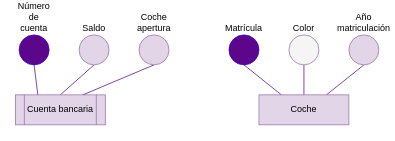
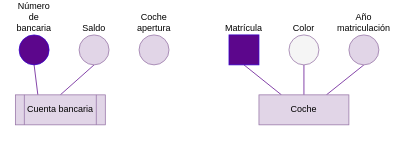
  <mxCell id="0" />
  <mxCell id="1" parent="0" />
  <mxCell id="2" style="edgeStyle=none;html=1;exitX=0.25;exitY=0;exitDx=0;exitDy=0;entryX=0.5;entryY=1;entryDx=0;entryDy=0;strokeColor=#5C068C;endArrow=none;endFill=0;" edge="1" parent="1" source="5" target="13"><mxGeometry relative="1" as="geometry" /></mxCell>
  <mxCell id="3" style="edgeStyle=none;html=1;exitX=0.5;exitY=0;exitDx=0;exitDy=0;entryX=0.5;entryY=1;entryDx=0;entryDy=0;strokeColor=#5C068C;endArrow=none;endFill=0;" edge="1" parent="1" source="5" target="14"><mxGeometry relative="1" as="geometry" /></mxCell>
  <mxCell id="4" style="edgeStyle=none;html=1;exitX=0.75;exitY=0;exitDx=0;exitDy=0;entryX=0.5;entryY=1;entryDx=0;entryDy=0;strokeColor=#5C068C;endArrow=none;endFill=0;" edge="1" parent="1" source="5" target="15"><mxGeometry relative="1" as="geometry" /></mxCell>
  <mxCell id="5" value="Coche" style="rounded=0;whiteSpace=wrap;html=1;fillColor=#e1d5e7;strokeColor=#9673a6;" parent="1" vertex="1"><mxGeometry x="345" y="100" width="120" height="40" as="geometry" /></mxCell>
  <mxCell id="6" style="edgeStyle=none;html=1;exitX=0.25;exitY=0;exitDx=0;exitDy=0;entryX=0.5;entryY=1;entryDx=0;entryDy=0;strokeColor=#5C068C;endArrow=none;endFill=0;" edge="1" parent="1" source="9" target="10"><mxGeometry relative="1" as="geometry" /></mxCell>
  <mxCell id="7" style="edgeStyle=none;html=1;exitX=0.5;exitY=0;exitDx=0;exitDy=0;entryX=0.5;entryY=1;entryDx=0;entryDy=0;strokeColor=#5C068C;endArrow=none;endFill=0;" edge="1" parent="1" source="9" target="11"><mxGeometry relative="1" as="geometry" /></mxCell>
- <mxCell id="8" style="edgeStyle=none;html=1;exitX=0.75;exitY=0;exitDx=0;exitDy=0;entryX=0.5;entryY=1;entryDx=0;entryDy=0;strokeColor=#5C068C;endArrow=none;endFill=0;" edge="1" parent="1" source="9" target="12"><mxGeometry relative="1" as="geometry" /></mxCell>
  <mxCell id="9" value="Cuenta bancaria" style="shape=process;whiteSpace=wrap;html=1;backgroundOutline=1;fillColor=#e1d5e7;strokeColor=#9673a6;rounded=0;" parent="1" vertex="1"><mxGeometry x="20" y="100" width="120" height="40" as="geometry" /></mxCell>
- <mxCell id="10" value="Número de cuenta" style="ellipse;whiteSpace=wrap;html=1;aspect=fixed;fillColor=#5C068C;fontColor=#000000;strokeColor=#3700CC;verticalAlign=bottom;labelPosition=center;verticalLabelPosition=top;align=center;" vertex="1" parent="1"><mxGeometry x="25" y="20" width="40" height="40" as="geometry" /></mxCell>
+ <mxCell id="10" value="Número de bancaria" style="ellipse;whiteSpace=wrap;html=1;aspect=fixed;fillColor=#5C068C;fontColor=#000000;strokeColor=#3700CC;verticalAlign=bottom;labelPosition=center;verticalLabelPosition=top;align=center;" vertex="1" parent="1"><mxGeometry x="25" y="20" width="40" height="40" as="geometry" /></mxCell>
  <mxCell id="11" value="Saldo" style="ellipse;whiteSpace=wrap;html=1;aspect=fixed;fillColor=#e1d5e7;strokeColor=#9673a6;verticalAlign=bottom;labelPosition=center;verticalLabelPosition=top;align=center;" vertex="1" parent="1"><mxGeometry x="105" y="20" width="40" height="40" as="geometry" /></mxCell>
  <mxCell id="12" value="Coche apertura" style="ellipse;whiteSpace=wrap;html=1;aspect=fixed;fillColor=#e1d5e7;strokeColor=#9673a6;verticalAlign=bottom;labelPosition=center;verticalLabelPosition=top;align=center;" vertex="1" parent="1"><mxGeometry x="185" y="20" width="40" height="40" as="geometry" /></mxCell>
- <mxCell id="13" value="Matrícula" style="ellipse;whiteSpace=wrap;html=1;aspect=fixed;fillColor=#5C068C;fontColor=#000000;strokeColor=#3700CC;verticalAlign=bottom;labelPosition=center;verticalLabelPosition=top;align=center;" vertex="1" parent="1"><mxGeometry x="305" y="20" width="40" height="40" as="geometry" /></mxCell>
+ <mxCell id="13" value="Matrícula" style="whiteSpace=wrap;html=1;aspect=fixed;fillColor=#5C068C;fontColor=#000000;strokeColor=#3700CC;verticalAlign=bottom;labelPosition=center;verticalLabelPosition=top;align=center;rounded=0;" vertex="1" parent="1"><mxGeometry x="305" y="20" width="40" height="40" as="geometry" /></mxCell>
  <mxCell id="14" value="Color" style="ellipse;whiteSpace=wrap;html=1;aspect=fixed;fillColor=#f5f5f5;strokeColor=#9673a6;verticalAlign=bottom;labelPosition=center;verticalLabelPosition=top;align=center;" vertex="1" parent="1"><mxGeometry x="385" y="20" width="40" height="40" as="geometry" /></mxCell>
  <mxCell id="15" value="Año matriculación" style="ellipse;whiteSpace=wrap;html=1;aspect=fixed;fillColor=#e1d5e7;strokeColor=#9673a6;verticalAlign=bottom;labelPosition=center;verticalLabelPosition=top;align=center;" vertex="1" parent="1"><mxGeometry x="465" y="20" width="40" height="40" as="geometry" /></mxCell>
